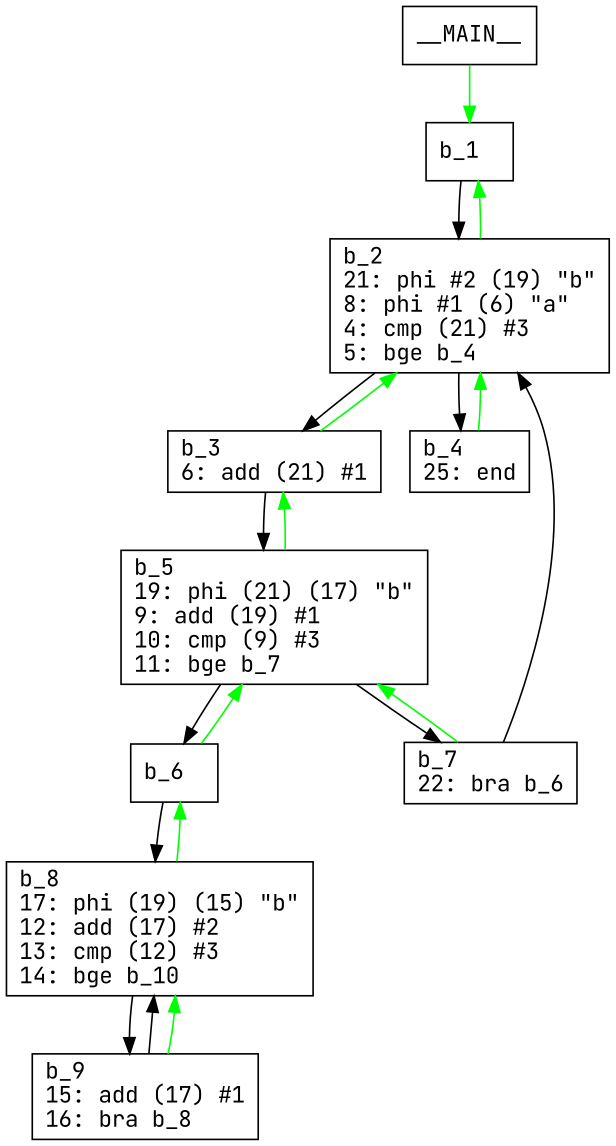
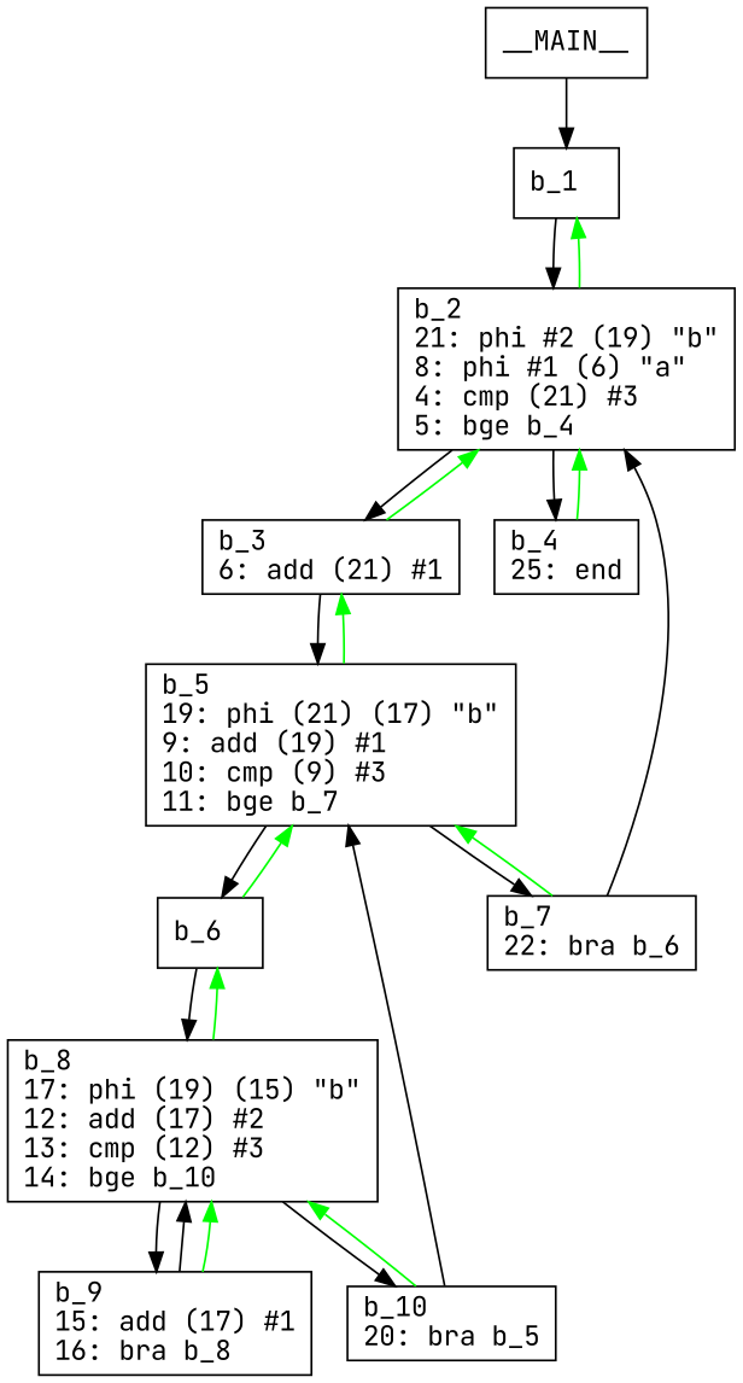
  digraph {
    fontname="JetBrains Mono"
    node [fontname="JetBrains Mono" shape=box]
    edge [fontname="JetBrains Mono"]
    n1 [label="b_1\l"]
    n2 [label="b_2\l21: phi #2 (19) \"b\"\l8: phi #1 (6) \"a\"\l4: cmp (21) #3\l5: bge b_4\l"]
    __MAIN__
    n4 [label="b_3\l6: add (21) #1\l"]
    n5 [label="b_4\l25: end\l"]
    n6 [label="b_5\l19: phi (21) (17) \"b\"\l9: add (19) #1\l10: cmp (9) #3\l11: bge b_7\l"]
    n7 [label="b_6\l"]
    n8 [label="b_7\l22: bra b_6\l"]
    n9 [label="b_8\l17: phi (19) (15) \"b\"\l12: add (17) #2\l13: cmp (12) #3\l14: bge b_10\l"]
    n10 [label="b_9\l15: add (17) #1\l16: bra b_8\l"]
+   n11 [label="b_10\l20: bra b_5\l"]
    n1 -> n2
    n2 -> n1 [color=green]
    n2 -> n4
    n2 -> n5
-   __MAIN__ -> n1 [color=green]
+   __MAIN__ -> n1
    n4 -> n2 [color=green]
    n4 -> n6
    n5 -> n2 [color=green]
    n6 -> n4 [color=green]
    n6 -> n7
    n6 -> n8
    n7 -> n6 [color=green]
    n7 -> n9
    n8 -> n2
    n8 -> n6 [color=green]
    n9 -> n7 [color=green]
    n9 -> n10
+   n9 -> n11
    n10 -> n9
    n10 -> n9 [color=green]
+   n11 -> n6
+   n11 -> n9 [color=green]
  }
